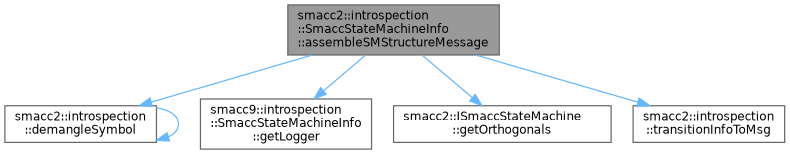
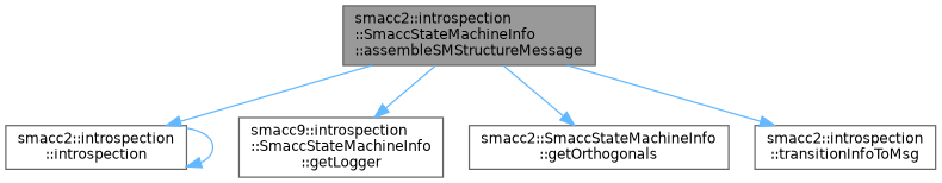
  digraph {
    rankdir=TB
    node [color=grey40 fillcolor=white fontname=Helvetica fontsize=10 shape=box style=filled]
    edge [color=steelblue1 fontname=Helvetica fontsize=10 labelfontname=Helvetica labelfontsize=10 style=solid]
    n1 [color=gray40 fillcolor=grey60 fontcolor=black height=0.2 label="smacc2::introspection\l::SmaccStateMachineInfo\l::assembleSMStructureMessage" width=0.4]
-   n2 [height=0.2 label="smacc2::introspection\l::demangleSymbol" width=0.4]
+   n2 [height=0.2 label="smacc2::introspection\l::introspection" width=0.4]
    n3 [height=0.2 label="smacc9::introspection\l::SmaccStateMachineInfo\l::getLogger" width=0.4]
-   n4 [height=0.2 label="smacc2::ISmaccStateMachine\l::getOrthogonals" width=0.4]
+   n4 [height=0.2 label="smacc2::SmaccStateMachineInfo\l::getOrthogonals" width=0.4]
    n5 [height=0.2 label="smacc2::introspection\l::transitionInfoToMsg" width=0.4]
    n1 -> n2
    n1 -> n3
    n1 -> n4
    n1 -> n5
    n2 -> n2
  }
